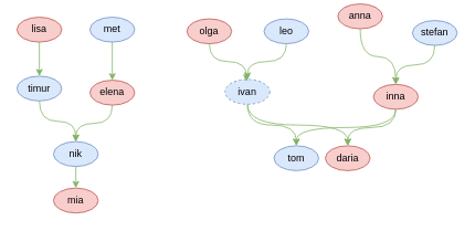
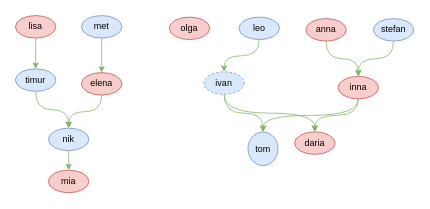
  <mxCell id="0" />
  <mxCell id="1" parent="0" />
  <mxCell id="2" style="edgeStyle=orthogonalEdgeStyle;rounded=0;orthogonalLoop=1;jettySize=auto;html=1;exitX=0.5;exitY=1;exitDx=0;exitDy=0;entryX=0.5;entryY=0;entryDx=0;entryDy=0;fillColor=#d5e8d4;strokeColor=#82b366;" edge="1" parent="1" source="3" target="7"><mxGeometry relative="1" as="geometry" /></mxCell>
  <mxCell id="3" value="lisa" style="ellipse;whiteSpace=wrap;html=1;fillColor=#f8cecc;strokeColor=#b85450;" vertex="1" parent="1"><mxGeometry x="20" y="20" width="54" height="30" as="geometry" /></mxCell>
  <mxCell id="4" style="edgeStyle=orthogonalEdgeStyle;rounded=0;orthogonalLoop=1;jettySize=auto;html=1;exitX=0.5;exitY=1;exitDx=0;exitDy=0;entryX=0.5;entryY=0;entryDx=0;entryDy=0;fillColor=#d5e8d4;strokeColor=#82b366;" edge="1" parent="1" source="5" target="9"><mxGeometry relative="1" as="geometry" /></mxCell>
  <mxCell id="5" value="met" style="ellipse;whiteSpace=wrap;html=1;fillColor=#dae8fc;strokeColor=#6c8ebf;" vertex="1" parent="1"><mxGeometry x="108" y="20" width="54" height="30" as="geometry" /></mxCell>
  <mxCell id="6" style="edgeStyle=orthogonalEdgeStyle;rounded=0;orthogonalLoop=1;jettySize=auto;html=1;exitX=0.5;exitY=1;exitDx=0;exitDy=0;entryX=0.5;entryY=0;entryDx=0;entryDy=0;strokeColor=#82b366;curved=1;fillColor=#d5e8d4;" edge="1" parent="1" source="7" target="11"><mxGeometry relative="1" as="geometry" /></mxCell>
  <mxCell id="7" value="timur" style="ellipse;whiteSpace=wrap;html=1;fillColor=#dae8fc;strokeColor=#6c8ebf;" vertex="1" parent="1"><mxGeometry x="20" y="91" width="54" height="30" as="geometry" /></mxCell>
  <mxCell id="8" style="edgeStyle=orthogonalEdgeStyle;rounded=0;orthogonalLoop=1;jettySize=auto;html=1;exitX=0.5;exitY=1;exitDx=0;exitDy=0;entryX=0.5;entryY=0;entryDx=0;entryDy=0;curved=1;fillColor=#d5e8d4;strokeColor=#82b366;" edge="1" parent="1" source="9" target="11"><mxGeometry relative="1" as="geometry" /></mxCell>
  <mxCell id="9" value="elena" style="ellipse;whiteSpace=wrap;html=1;fillColor=#f8cecc;strokeColor=#b85450;" vertex="1" parent="1"><mxGeometry x="108" y="96" width="54" height="30" as="geometry" /></mxCell>
  <mxCell id="10" style="edgeStyle=orthogonalEdgeStyle;rounded=0;orthogonalLoop=1;jettySize=auto;html=1;exitX=0.5;exitY=1;exitDx=0;exitDy=0;entryX=0.5;entryY=0;entryDx=0;entryDy=0;fillColor=#d5e8d4;strokeColor=#82b366;" edge="1" parent="1" source="11" target="12"><mxGeometry relative="1" as="geometry" /></mxCell>
  <mxCell id="11" value="nik" style="ellipse;whiteSpace=wrap;html=1;fillColor=#dae8fc;strokeColor=#6c8ebf;" vertex="1" parent="1"><mxGeometry x="64" y="170" width="54" height="30" as="geometry" /></mxCell>
  <mxCell id="12" value="mia" style="ellipse;whiteSpace=wrap;html=1;fillColor=#f8cecc;strokeColor=#b85450;" vertex="1" parent="1"><mxGeometry x="64" y="226" width="54" height="30" as="geometry" /></mxCell>
  <mxCell id="13" value="olga" style="ellipse;whiteSpace=wrap;html=1;fillColor=#f8cecc;strokeColor=#b85450;" vertex="1" parent="1"><mxGeometry x="225" y="22" width="54" height="30" as="geometry" /></mxCell>
  <mxCell id="14" value="leo" style="ellipse;whiteSpace=wrap;html=1;fillColor=#dae8fc;strokeColor=#6c8ebf;" vertex="1" parent="1"><mxGeometry x="318" y="22" width="54" height="30" as="geometry" /></mxCell>
  <mxCell id="15" style="edgeStyle=orthogonalEdgeStyle;rounded=0;orthogonalLoop=1;jettySize=auto;html=1;exitX=0.5;exitY=1;exitDx=0;exitDy=0;entryX=0.5;entryY=0;entryDx=0;entryDy=0;curved=1;fillColor=#d5e8d4;strokeColor=#82b366;" edge="1" parent="1" source="17" target="18"><mxGeometry relative="1" as="geometry" /></mxCell>
  <mxCell id="16" style="edgeStyle=orthogonalEdgeStyle;rounded=0;orthogonalLoop=1;jettySize=auto;html=1;exitX=0.5;exitY=1;exitDx=0;exitDy=0;entryX=0.5;entryY=0;entryDx=0;entryDy=0;curved=1;fillColor=#d5e8d4;strokeColor=#82b366;" edge="1" parent="1" source="17" target="26"><mxGeometry relative="1" as="geometry" /></mxCell>
  <mxCell id="17" value="ivan" style="ellipse;whiteSpace=wrap;html=1;fillColor=#dae8fc;strokeColor=#6c8ebf;dashed=1;" vertex="1" parent="1"><mxGeometry x="271" y="95" width="54" height="30" as="geometry" /></mxCell>
- <mxCell id="18" value="tom" style="ellipse;whiteSpace=wrap;html=1;fillColor=#dae8fc;strokeColor=#6c8ebf;" vertex="1" parent="1"><mxGeometry x="330" y="175" width="54" height="30" as="geometry" /></mxCell>
+ <mxCell id="18" value="tom" style="ellipse;whiteSpace=wrap;html=1;fillColor=#dae8fc;strokeColor=#6c8ebf;" vertex="1" parent="1"><mxGeometry x="330" y="175" width="40" height="45" as="geometry" /></mxCell>
  <mxCell id="19" style="edgeStyle=orthogonalEdgeStyle;rounded=0;orthogonalLoop=1;jettySize=auto;html=1;exitX=0.5;exitY=1;exitDx=0;exitDy=0;entryX=0.5;entryY=0;entryDx=0;entryDy=0;curved=1;fillColor=#d5e8d4;strokeColor=#82b366;" edge="1" parent="1" source="20" target="25"><mxGeometry relative="1" as="geometry" /></mxCell>
- <mxCell id="20" value="anna" style="ellipse;whiteSpace=wrap;html=1;fillColor=#f8cecc;strokeColor=#b85450;" vertex="1" parent="1"><mxGeometry x="407" y="4" width="54" height="30" as="geometry" /></mxCell>
+ <mxCell id="20" value="anna" style="ellipse;whiteSpace=wrap;html=1;fillColor=#f8cecc;strokeColor=#b85450;" vertex="1" parent="1"><mxGeometry x="407" y="24" width="54" height="30" as="geometry" /></mxCell>
  <mxCell id="21" style="edgeStyle=orthogonalEdgeStyle;rounded=0;orthogonalLoop=1;jettySize=auto;html=1;exitX=0.5;exitY=1;exitDx=0;exitDy=0;entryX=0.5;entryY=0;entryDx=0;entryDy=0;curved=1;fillColor=#d5e8d4;strokeColor=#82b366;" edge="1" parent="1" source="22" target="25"><mxGeometry relative="1" as="geometry" /></mxCell>
  <mxCell id="22" value="stefan" style="ellipse;whiteSpace=wrap;html=1;fillColor=#dae8fc;strokeColor=#6c8ebf;" vertex="1" parent="1"><mxGeometry x="497" y="24" width="54" height="30" as="geometry" /></mxCell>
  <mxCell id="23" style="edgeStyle=orthogonalEdgeStyle;rounded=0;orthogonalLoop=1;jettySize=auto;html=1;exitX=0.5;exitY=1;exitDx=0;exitDy=0;entryX=0.5;entryY=0;entryDx=0;entryDy=0;curved=1;fillColor=#d5e8d4;strokeColor=#82b366;" edge="1" parent="1" source="25" target="26"><mxGeometry relative="1" as="geometry" /></mxCell>
  <mxCell id="24" style="edgeStyle=orthogonalEdgeStyle;rounded=0;orthogonalLoop=1;jettySize=auto;html=1;exitX=0.5;exitY=1;exitDx=0;exitDy=0;entryX=0.5;entryY=0;entryDx=0;entryDy=0;curved=1;fillColor=#d5e8d4;strokeColor=#82b366;" edge="1" parent="1" source="25" target="18"><mxGeometry relative="1" as="geometry" /></mxCell>
  <mxCell id="25" value="inna" style="ellipse;whiteSpace=wrap;html=1;fillColor=#f8cecc;strokeColor=#b85450;" vertex="1" parent="1"><mxGeometry x="450" y="101" width="54" height="30" as="geometry" /></mxCell>
  <mxCell id="26" value="daria" style="ellipse;whiteSpace=wrap;html=1;fillColor=#f8cecc;strokeColor=#b85450;" vertex="1" parent="1"><mxGeometry x="392" y="175" width="54" height="30" as="geometry" /></mxCell>
- <mxCell id="27" style="edgeStyle=orthogonalEdgeStyle;rounded=0;orthogonalLoop=1;jettySize=auto;html=1;exitX=0.5;exitY=1;exitDx=0;exitDy=0;entryX=0.479;entryY=0.083;entryDx=0;entryDy=0;entryPerimeter=0;curved=1;fillColor=#d5e8d4;strokeColor=#82b366;" edge="1" parent="1" source="13" target="17"><mxGeometry relative="1" as="geometry" /></mxCell>
  <mxCell id="28" style="edgeStyle=orthogonalEdgeStyle;rounded=0;orthogonalLoop=1;jettySize=auto;html=1;exitX=0.5;exitY=1;exitDx=0;exitDy=0;curved=1;entryX=0.5;entryY=0;entryDx=0;entryDy=0;fillColor=#d5e8d4;strokeColor=#82b366;" edge="1" parent="1" source="14" target="17"><mxGeometry relative="1" as="geometry"><mxPoint x="297" y="95" as="targetPoint" /></mxGeometry></mxCell>
